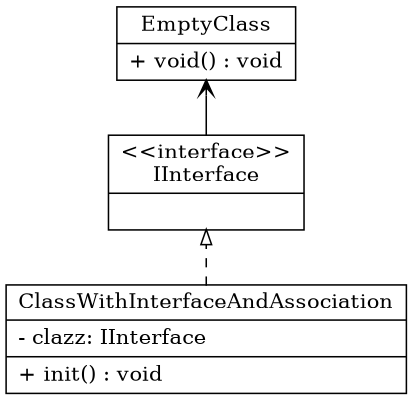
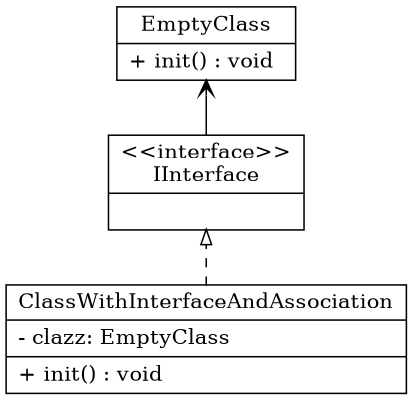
  digraph {
    rankdir=BT
    node [shape=record]
-   n1 [label="{ClassWithInterfaceAndAssociation| - clazz: IInterface\l|+ init() : void\l}"]
+   n1 [label="{ClassWithInterfaceAndAssociation| - clazz: EmptyClass\l|+ init() : void\l}"]
    n2 [label="{\<\<interface\>\>\nIInterface| }"]
-   n3 [label="{EmptyClass| + void() : void\l}"]
+   n3 [label="{EmptyClass| + init() : void\l}"]
    n1 -> n2 [arrowhead=empty style=dashed]
    n2 -> n3 [arrowhead=vee]
  }
